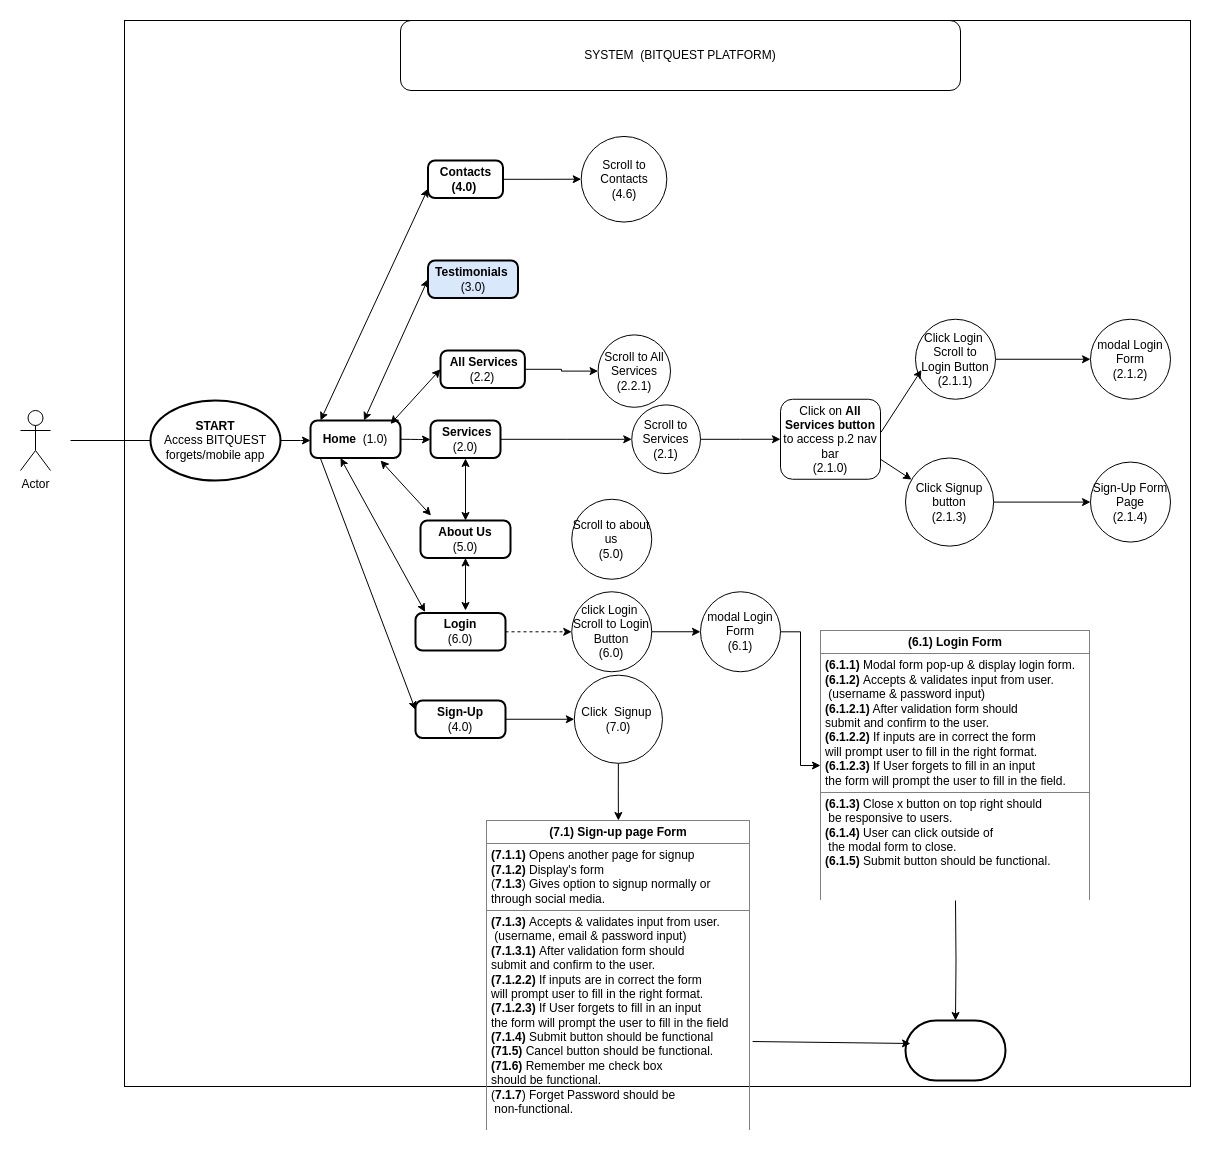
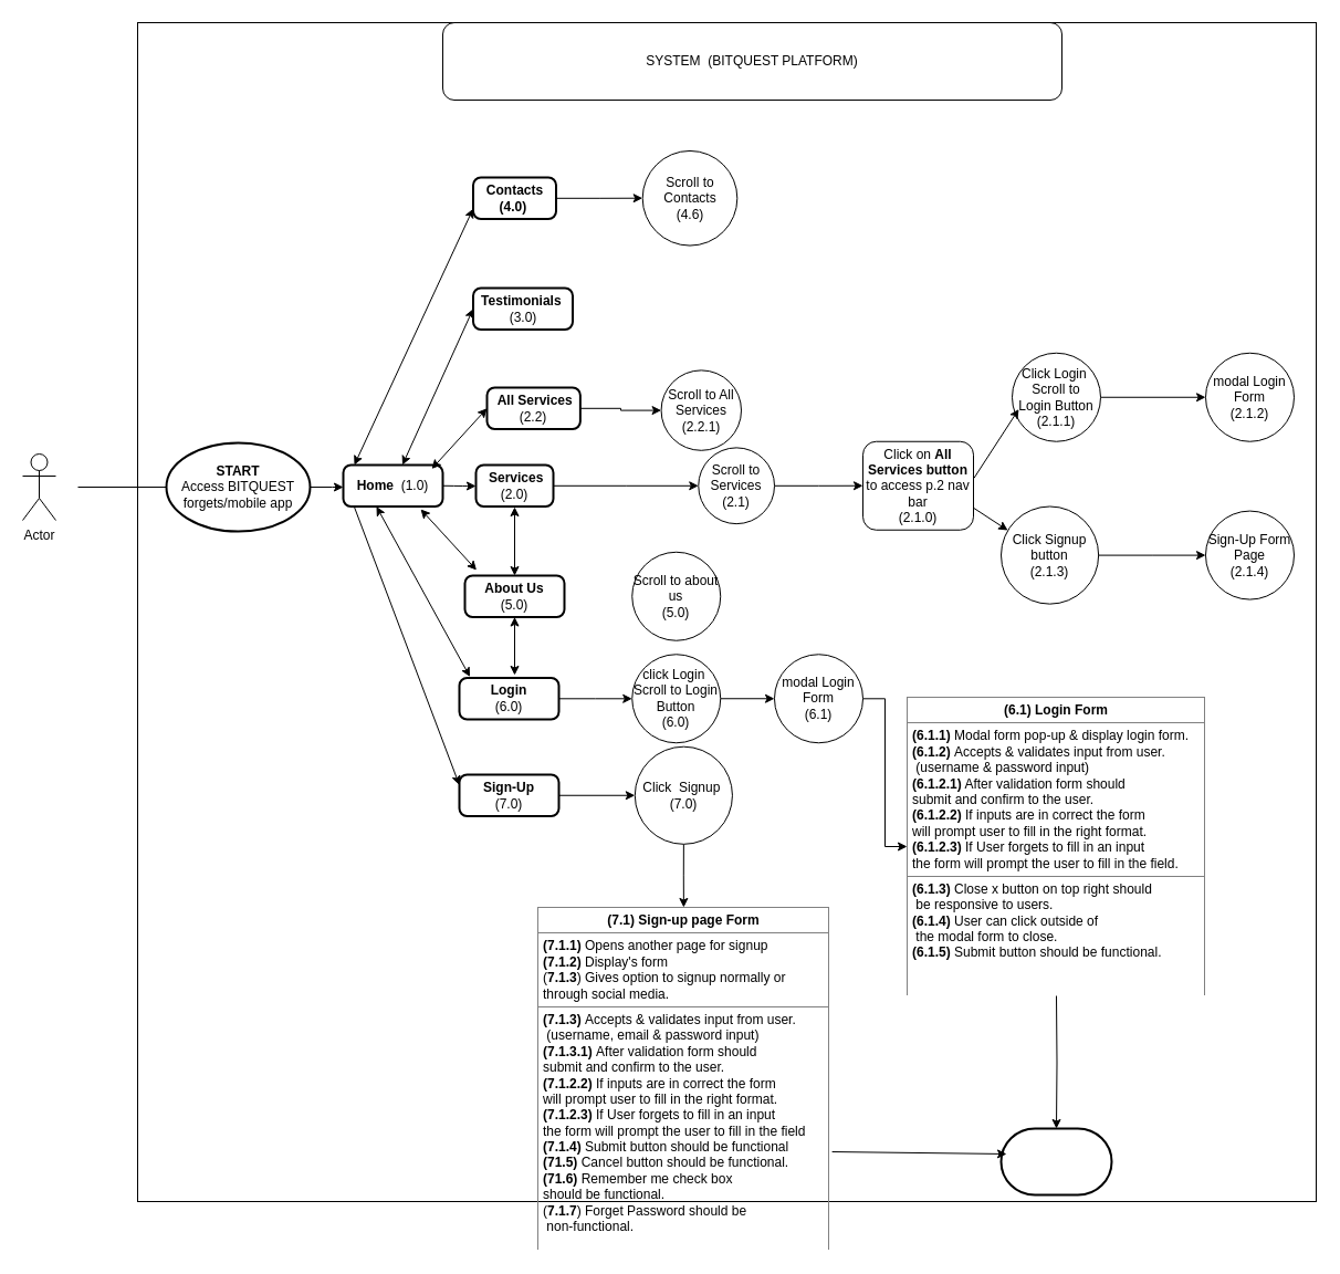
  <mxCell id="0" />
  <mxCell id="1" parent="0" />
  <mxCell id="2" value="" style="whiteSpace=wrap;html=1;aspect=fixed;" parent="1" vertex="1"><mxGeometry x="124" y="20" width="1066" height="1066" as="geometry" /></mxCell>
  <mxCell id="3" value="SYSTEM&amp;nbsp; (BITQUEST PLATFORM)" style="rounded=1;whiteSpace=wrap;html=1;" parent="1" vertex="1"><mxGeometry x="400" y="20" width="560" height="70" as="geometry" /></mxCell>
  <mxCell id="4" value="Actor" style="shape=umlActor;verticalLabelPosition=bottom;verticalAlign=top;html=1;outlineConnect=0;" parent="1" vertex="1"><mxGeometry x="20" y="410" width="30" height="60" as="geometry" /></mxCell>
  <mxCell id="5" value="" style="edgeStyle=orthogonalEdgeStyle;rounded=0;orthogonalLoop=1;jettySize=auto;html=1;" parent="1" source="6" edge="1"><mxGeometry relative="1" as="geometry"><mxPoint x="310" y="440" as="targetPoint" /></mxGeometry></mxCell>
  <mxCell id="6" value="&lt;b&gt;START&lt;/b&gt;&lt;br&gt;Access BITQUEST forgets/mobile app" style="strokeWidth=2;html=1;shape=mxgraph.flowchart.start_1;whiteSpace=wrap;" parent="1" vertex="1"><mxGeometry x="150" y="400" width="130" height="80" as="geometry" /></mxCell>
  <mxCell id="7" value="" style="endArrow=none;html=1;" parent="1" edge="1"><mxGeometry width="50" height="50" relative="1" as="geometry"><mxPoint x="70" y="440" as="sourcePoint" /><mxPoint x="150" y="440" as="targetPoint" /></mxGeometry></mxCell>
  <mxCell id="8" value="" style="edgeStyle=orthogonalEdgeStyle;rounded=0;orthogonalLoop=1;jettySize=auto;html=1;" parent="1" source="9" target="14" edge="1"><mxGeometry relative="1" as="geometry" /></mxCell>
  <mxCell id="9" value="&amp;nbsp;&lt;b&gt;Services&lt;/b&gt;&lt;br&gt;(2.0)" style="rounded=1;whiteSpace=wrap;html=1;absoluteArcSize=1;arcSize=14;strokeWidth=2;" parent="1" vertex="1"><mxGeometry x="430" y="420" width="70" height="37.5" as="geometry" /></mxCell>
  <mxCell id="10" style="edgeStyle=orthogonalEdgeStyle;rounded=0;orthogonalLoop=1;jettySize=auto;html=1;exitX=0.5;exitY=1;exitDx=0;exitDy=0;" parent="1" edge="1"><mxGeometry relative="1" as="geometry"><mxPoint x="330" y="450" as="sourcePoint" /><mxPoint x="330" y="450" as="targetPoint" /></mxGeometry></mxCell>
  <mxCell id="11" value="&lt;b&gt;About Us&lt;/b&gt;&lt;br&gt;(5.0)" style="rounded=1;whiteSpace=wrap;html=1;absoluteArcSize=1;arcSize=14;strokeWidth=2;" parent="1" vertex="1"><mxGeometry x="420" y="520" width="90" height="37.5" as="geometry" /></mxCell>
  <mxCell id="12" value="&lt;b&gt;Home&amp;nbsp; &lt;/b&gt;(1.0)" style="rounded=1;whiteSpace=wrap;html=1;absoluteArcSize=1;arcSize=14;strokeWidth=2;" parent="1" vertex="1"><mxGeometry x="310" y="420" width="90" height="37.5" as="geometry" /></mxCell>
  <mxCell id="13" value="" style="edgeStyle=orthogonalEdgeStyle;rounded=0;orthogonalLoop=1;jettySize=auto;html=1;entryX=0;entryY=0.5;entryDx=0;entryDy=0;" parent="1" source="14" edge="1" target="40"><mxGeometry relative="1" as="geometry"><mxPoint x="720.63" y="438.75" as="targetPoint" /></mxGeometry></mxCell>
  <mxCell id="14" value="Scroll to Services&lt;br&gt;(2.1)" style="ellipse;whiteSpace=wrap;html=1;aspect=fixed;" parent="1" vertex="1"><mxGeometry x="631.25" y="404.38" width="68.75" height="68.75" as="geometry" /></mxCell>
  <mxCell id="15" value="" style="endArrow=classic;html=1;exitX=1;exitY=0.5;exitDx=0;exitDy=0;" parent="1" source="12" edge="1"><mxGeometry width="50" height="50" relative="1" as="geometry"><mxPoint x="400" y="460" as="sourcePoint" /><mxPoint x="430" y="439" as="targetPoint" /><Array as="points"><mxPoint x="420" y="439" /></Array></mxGeometry></mxCell>
  <mxCell id="16" value="Scroll to about us&lt;br&gt;(5.0)" style="ellipse;whiteSpace=wrap;html=1;aspect=fixed;" parent="1" vertex="1"><mxGeometry x="571.24" y="498.75" width="80" height="80" as="geometry" /></mxCell>
  <mxCell id="17" value="" style="edgeStyle=orthogonalEdgeStyle;rounded=0;orthogonalLoop=1;jettySize=auto;html=1;" parent="1" target="20" edge="1"><mxGeometry relative="1" as="geometry"><mxPoint x="955" y="900" as="sourcePoint" /></mxGeometry></mxCell>
  <mxCell id="18" value="&lt;table border=&quot;1&quot; width=&quot;100%&quot; cellpadding=&quot;4&quot; style=&quot;width: 100% ; height: 100% ; border-collapse: collapse&quot;&gt;&lt;tbody&gt;&lt;tr&gt;&lt;th align=&quot;center&quot;&gt;(6.1) Login Form&lt;/th&gt;&lt;/tr&gt;&lt;tr&gt;&lt;td&gt;&lt;b&gt;(6.1.1)&lt;/b&gt;&amp;nbsp;Modal form pop-up &amp;amp; display login form.&amp;nbsp;&lt;br&gt;&lt;b&gt;(6.1.2) &lt;/b&gt;Accepts &amp;amp;&lt;b&gt;&amp;nbsp;&lt;/b&gt;validates input from user.&lt;br&gt;&amp;nbsp;(username &amp;amp; password input)&lt;br&gt;&lt;b&gt;(6.1.2.1)&lt;/b&gt; After validation form should &lt;br&gt;submit and confirm to the user.&lt;br&gt;&lt;b&gt;(6.1.2.2)&lt;/b&gt;&amp;nbsp;If inputs are in correct the form&lt;br&gt;will prompt user to fill in the right format.&lt;br&gt;&lt;b&gt;(6.1.2.3)&lt;/b&gt;&amp;nbsp;If User forgets to fill in an input&lt;br&gt;the form will prompt the user to fill in the field.&lt;/td&gt;&lt;/tr&gt;&lt;tr&gt;&lt;td&gt;&lt;b&gt;(6.1.3) &lt;/b&gt;Close x button on top right&lt;b&gt;&amp;nbsp;&lt;/b&gt;should&lt;br&gt;&amp;nbsp;be responsive to users.&lt;br&gt;&lt;b&gt;(6.1.4) &lt;/b&gt;User can click outside of&lt;br&gt;&amp;nbsp;the modal form to close.&lt;br&gt;&lt;b&gt;(6.1.5)&lt;/b&gt; Submit button should be functional.&lt;br&gt;&lt;br&gt;&lt;br&gt;&lt;/td&gt;&lt;/tr&gt;&lt;/tbody&gt;&lt;/table&gt;" style="text;html=1;strokeColor=none;fillColor=none;overflow=fill;" parent="1" vertex="1"><mxGeometry x="820" y="630" width="270" height="270" as="geometry" /></mxCell>
  <mxCell id="19" value="Scroll to Contacts&lt;br&gt;(4.6)" style="ellipse;whiteSpace=wrap;html=1;aspect=fixed;" parent="1" vertex="1"><mxGeometry x="580.7" y="135.94" width="85.62" height="85.62" as="geometry" /></mxCell>
  <mxCell id="20" value="" style="strokeWidth=2;html=1;shape=mxgraph.flowchart.terminator;whiteSpace=wrap;" parent="1" vertex="1"><mxGeometry x="905" y="1020" width="100" height="60" as="geometry" /></mxCell>
  <mxCell id="21" value="&lt;table border=&quot;1&quot; width=&quot;100%&quot; cellpadding=&quot;4&quot; style=&quot;width: 100% ; height: 100% ; border-collapse: collapse&quot;&gt;&lt;tbody&gt;&lt;tr&gt;&lt;th align=&quot;center&quot;&gt;(7.1) Sign-up page Form&lt;/th&gt;&lt;/tr&gt;&lt;tr&gt;&lt;td&gt;&lt;b&gt;(7.1.1)&lt;/b&gt;&amp;nbsp;Opens another page for signup&lt;br&gt;&lt;b&gt;(7.1.2) &lt;/b&gt;Display's form&lt;br&gt;(&lt;b&gt;7.1.3&lt;/b&gt;) Gives option to signup normally or &lt;br&gt;through social media.&amp;nbsp;&lt;/td&gt;&lt;/tr&gt;&lt;tr&gt;&lt;td&gt;&lt;b&gt;(7.1.3)&amp;nbsp;&lt;/b&gt;Accepts &amp;amp;&lt;b&gt;&amp;nbsp;&lt;/b&gt;validates input from user.&lt;br&gt;&amp;nbsp;(username, email &amp;amp; password input)&lt;br&gt;&lt;b&gt;(7.1.3.1)&lt;/b&gt;&amp;nbsp;After validation form should&amp;nbsp;&lt;br&gt;submit and confirm to the user.&lt;br&gt;&lt;b&gt;(7.1.2.2)&lt;/b&gt;&amp;nbsp;If inputs are in correct the form&lt;br&gt;will prompt user to fill in the right format.&lt;br&gt;&lt;b&gt;(7.1.2.3)&lt;/b&gt;&amp;nbsp;If User forgets to fill in an input&lt;br&gt;the form will prompt the user to fill in the field&lt;br&gt;&lt;b&gt;(7.1.4)&lt;/b&gt;&amp;nbsp;Submit button should be functional&lt;br&gt;&lt;b&gt;(71.5)&lt;/b&gt;&amp;nbsp;Cancel button should be functional.&lt;br&gt;&lt;b&gt;(71.6)&lt;/b&gt;&amp;nbsp;Remember me check box&lt;br&gt;should be functional.&lt;br&gt;(&lt;b&gt;7.1.7&lt;/b&gt;) Forget Password should be&lt;br&gt;&amp;nbsp;non-functional.&lt;br&gt;&lt;br&gt;&lt;/td&gt;&lt;/tr&gt;&lt;/tbody&gt;&lt;/table&gt;" style="text;html=1;strokeColor=none;fillColor=none;overflow=fill;" parent="1" vertex="1"><mxGeometry x="485.77" y="820" width="264.23" height="310" as="geometry" /></mxCell>
  <mxCell id="22" value="" style="edgeStyle=orthogonalEdgeStyle;rounded=0;orthogonalLoop=1;jettySize=auto;html=1;" parent="1" source="23" target="19" edge="1"><mxGeometry relative="1" as="geometry" /></mxCell>
  <mxCell id="23" value="&lt;b&gt;Contacts&lt;br&gt;(4.0)&amp;nbsp;&lt;/b&gt;" style="rounded=1;whiteSpace=wrap;html=1;absoluteArcSize=1;arcSize=14;strokeWidth=2;" parent="1" vertex="1"><mxGeometry x="427.5" y="160" width="75" height="37.5" as="geometry" /></mxCell>
- <mxCell id="24" value="&lt;b&gt;Testimonials&amp;nbsp;&lt;/b&gt;&lt;br&gt;(3.0)" style="rounded=1;whiteSpace=wrap;html=1;absoluteArcSize=1;arcSize=14;strokeWidth=2;fillColor=#dae8fc;" parent="1" vertex="1"><mxGeometry x="427.5" y="260" width="90" height="37.5" as="geometry" /></mxCell>
- <mxCell id="25" value="" style="edgeStyle=orthogonalEdgeStyle;rounded=0;orthogonalLoop=1;jettySize=auto;html=1;dashed=1;" parent="1" source="26" target="30" edge="1"><mxGeometry relative="1" as="geometry" /></mxCell>
+ <mxCell id="24" value="&lt;b&gt;Testimonials&amp;nbsp;&lt;/b&gt;&lt;br&gt;(3.0)" style="rounded=1;whiteSpace=wrap;html=1;absoluteArcSize=1;arcSize=14;strokeWidth=2;" parent="1" vertex="1"><mxGeometry x="427.5" y="260" width="90" height="37.5" as="geometry" /></mxCell>
+ <mxCell id="25" value="" style="edgeStyle=orthogonalEdgeStyle;rounded=0;orthogonalLoop=1;jettySize=auto;html=1;" parent="1" source="26" target="30" edge="1"><mxGeometry relative="1" as="geometry" /></mxCell>
  <mxCell id="26" value="&lt;b&gt;Login&lt;/b&gt;&lt;br&gt;(6.0)" style="rounded=1;whiteSpace=wrap;html=1;absoluteArcSize=1;arcSize=14;strokeWidth=2;" parent="1" vertex="1"><mxGeometry x="415" y="612.5" width="90" height="37.5" as="geometry" /></mxCell>
  <mxCell id="27" value="" style="edgeStyle=orthogonalEdgeStyle;rounded=0;orthogonalLoop=1;jettySize=auto;html=1;" parent="1" source="28" target="32" edge="1"><mxGeometry relative="1" as="geometry" /></mxCell>
- <mxCell id="28" value="&lt;b&gt;Sign-Up&lt;/b&gt;&lt;br&gt;(4.0)" style="rounded=1;whiteSpace=wrap;html=1;absoluteArcSize=1;arcSize=14;strokeWidth=2;" parent="1" vertex="1"><mxGeometry x="415" y="700" width="90" height="37.5" as="geometry" /></mxCell>
+ <mxCell id="28" value="&lt;b&gt;Sign-Up&lt;/b&gt;&lt;br&gt;(7.0)" style="rounded=1;whiteSpace=wrap;html=1;absoluteArcSize=1;arcSize=14;strokeWidth=2;" parent="1" vertex="1"><mxGeometry x="415" y="700" width="90" height="37.5" as="geometry" /></mxCell>
  <mxCell id="29" value="" style="edgeStyle=orthogonalEdgeStyle;rounded=0;orthogonalLoop=1;jettySize=auto;html=1;" parent="1" source="30" target="42" edge="1"><mxGeometry relative="1" as="geometry" /></mxCell>
  <mxCell id="30" value="click Login&amp;nbsp;&lt;br&gt;Scroll to Login Button&lt;br&gt;(6.0)" style="ellipse;whiteSpace=wrap;html=1;aspect=fixed;" parent="1" vertex="1"><mxGeometry x="571.24" y="591.25" width="80" height="80" as="geometry" /></mxCell>
  <mxCell id="31" value="" style="edgeStyle=orthogonalEdgeStyle;rounded=0;orthogonalLoop=1;jettySize=auto;html=1;" parent="1" source="32" target="21" edge="1"><mxGeometry relative="1" as="geometry" /></mxCell>
  <mxCell id="32" value="Click&amp;nbsp; Signup&amp;nbsp;&lt;br&gt;(7.0)" style="ellipse;whiteSpace=wrap;html=1;aspect=fixed;" parent="1" vertex="1"><mxGeometry x="573.82" y="674.69" width="88.13" height="88.13" as="geometry" /></mxCell>
  <mxCell id="33" value="" style="endArrow=classic;startArrow=classic;html=1;exitX=0.5;exitY=0;exitDx=0;exitDy=0;" parent="1" source="11" edge="1"><mxGeometry width="50" height="50" relative="1" as="geometry"><mxPoint x="420" y="507.5" as="sourcePoint" /><mxPoint x="465" y="458" as="targetPoint" /></mxGeometry></mxCell>
  <mxCell id="34" value="" style="endArrow=classic;startArrow=classic;html=1;entryX=0.5;entryY=1;entryDx=0;entryDy=0;" parent="1" target="11" edge="1"><mxGeometry width="50" height="50" relative="1" as="geometry"><mxPoint x="465" y="610" as="sourcePoint" /><mxPoint x="464.5" y="557.5" as="targetPoint" /></mxGeometry></mxCell>
  <mxCell id="35" value="" style="endArrow=classic;startArrow=classic;html=1;exitX=0.117;exitY=-0.133;exitDx=0;exitDy=0;exitPerimeter=0;" parent="1" source="11" edge="1"><mxGeometry width="50" height="50" relative="1" as="geometry"><mxPoint x="330" y="510" as="sourcePoint" /><mxPoint x="380" y="460" as="targetPoint" /></mxGeometry></mxCell>
  <mxCell id="36" value="" style="endArrow=classic;startArrow=classic;html=1;exitX=0;exitY=0.5;exitDx=0;exitDy=0;" parent="1" source="24" target="12" edge="1"><mxGeometry width="50" height="50" relative="1" as="geometry"><mxPoint x="440.53" y="525.013" as="sourcePoint" /><mxPoint x="390" y="470" as="targetPoint" /></mxGeometry></mxCell>
  <mxCell id="37" value="" style="endArrow=classic;startArrow=classic;html=1;entryX=0;entryY=0.75;entryDx=0;entryDy=0;" parent="1" target="23" edge="1"><mxGeometry width="50" height="50" relative="1" as="geometry"><mxPoint x="320" y="420" as="sourcePoint" /><mxPoint x="200" y="267.5" as="targetPoint" /></mxGeometry></mxCell>
  <mxCell id="38" value="" style="endArrow=classic;startArrow=classic;html=1;exitX=0.106;exitY=-0.027;exitDx=0;exitDy=0;exitPerimeter=0;" parent="1" source="26" edge="1"><mxGeometry width="50" height="50" relative="1" as="geometry"><mxPoint x="390.53" y="512.513" as="sourcePoint" /><mxPoint x="340" y="457.5" as="targetPoint" /></mxGeometry></mxCell>
  <mxCell id="39" value="" style="endArrow=classic;html=1;entryX=0;entryY=0.25;entryDx=0;entryDy=0;" parent="1" target="28" edge="1"><mxGeometry width="50" height="50" relative="1" as="geometry"><mxPoint x="320" y="458" as="sourcePoint" /><mxPoint x="370" y="460" as="targetPoint" /></mxGeometry></mxCell>
  <mxCell id="40" value="Click on &lt;b&gt;All&lt;/b&gt; &lt;b&gt;Services button&lt;/b&gt; to access p.2 nav bar&lt;br&gt;(2.1.0)" style="rounded=1;whiteSpace=wrap;html=1;" parent="1" vertex="1"><mxGeometry x="780" y="398.75" width="100" height="80" as="geometry" /></mxCell>
  <mxCell id="41" value="" style="edgeStyle=orthogonalEdgeStyle;rounded=0;orthogonalLoop=1;jettySize=auto;html=1;" parent="1" source="42" target="18" edge="1"><mxGeometry relative="1" as="geometry" /></mxCell>
  <mxCell id="42" value="modal Login Form&lt;br&gt;(6.1)" style="ellipse;whiteSpace=wrap;html=1;aspect=fixed;" parent="1" vertex="1"><mxGeometry x="700" y="591.25" width="80" height="80" as="geometry" /></mxCell>
  <mxCell id="43" value="modal Login Form&lt;br&gt;(2.1.2)" style="ellipse;whiteSpace=wrap;html=1;aspect=fixed;" parent="1" vertex="1"><mxGeometry x="1090" y="318.75" width="80" height="80" as="geometry" /></mxCell>
  <mxCell id="44" value="Sign-Up Form&lt;br&gt;Page&lt;br&gt;(2.1.4)" style="ellipse;whiteSpace=wrap;html=1;aspect=fixed;" parent="1" vertex="1"><mxGeometry x="1090" y="461.57" width="80" height="80" as="geometry" /></mxCell>
  <mxCell id="45" value="" style="edgeStyle=orthogonalEdgeStyle;rounded=0;orthogonalLoop=1;jettySize=auto;html=1;" parent="1" source="46" target="43" edge="1"><mxGeometry relative="1" as="geometry" /></mxCell>
  <mxCell id="46" value="Click Login&amp;nbsp;&lt;br&gt;Scroll to&lt;br&gt;Login Button&lt;br&gt;(2.1.1)" style="ellipse;whiteSpace=wrap;html=1;aspect=fixed;" parent="1" vertex="1"><mxGeometry x="915" y="318.75" width="80" height="80" as="geometry" /></mxCell>
  <mxCell id="47" value="" style="edgeStyle=orthogonalEdgeStyle;rounded=0;orthogonalLoop=1;jettySize=auto;html=1;" parent="1" source="48" target="44" edge="1"><mxGeometry relative="1" as="geometry" /></mxCell>
  <mxCell id="48" value="&amp;nbsp;Click Signup&amp;nbsp;&lt;br&gt;button&lt;br&gt;(2.1.3)" style="ellipse;whiteSpace=wrap;html=1;aspect=fixed;" parent="1" vertex="1"><mxGeometry x="905" y="457.5" width="88.13" height="88.13" as="geometry" /></mxCell>
  <mxCell id="49" value="" style="endArrow=classic;html=1;exitX=1.005;exitY=0.413;exitDx=0;exitDy=0;exitPerimeter=0;entryX=0.075;entryY=0.634;entryDx=0;entryDy=0;entryPerimeter=0;" parent="1" source="40" edge="1" target="46"><mxGeometry width="50" height="50" relative="1" as="geometry"><mxPoint x="810" y="420" as="sourcePoint" /><mxPoint x="850" y="380" as="targetPoint" /></mxGeometry></mxCell>
  <mxCell id="50" value="" style="endArrow=classic;html=1;entryX=0.069;entryY=0.245;entryDx=0;entryDy=0;entryPerimeter=0;exitX=1;exitY=0.75;exitDx=0;exitDy=0;" parent="1" source="40" target="48" edge="1"><mxGeometry width="50" height="50" relative="1" as="geometry"><mxPoint x="820" y="430" as="sourcePoint" /><mxPoint x="860" y="390" as="targetPoint" /></mxGeometry></mxCell>
  <mxCell id="51" value="" style="endArrow=classic;html=1;exitX=1.008;exitY=0.713;exitDx=0;exitDy=0;exitPerimeter=0;" parent="1" source="21" edge="1"><mxGeometry width="50" height="50" relative="1" as="geometry"><mxPoint x="750" y="1070" as="sourcePoint" /><mxPoint x="910" y="1043" as="targetPoint" /></mxGeometry></mxCell>
  <mxCell id="52" value="" style="edgeStyle=orthogonalEdgeStyle;rounded=0;orthogonalLoop=1;jettySize=auto;html=1;" edge="1" parent="1" source="53" target="55"><mxGeometry relative="1" as="geometry" /></mxCell>
  <mxCell id="53" value="&amp;nbsp;&lt;b&gt;All&lt;/b&gt;&amp;nbsp;&lt;b&gt;Services&lt;/b&gt;&lt;br&gt;(2.2)" style="rounded=1;whiteSpace=wrap;html=1;absoluteArcSize=1;arcSize=14;strokeWidth=2;" vertex="1" parent="1"><mxGeometry x="440" y="350" width="84.38" height="37.5" as="geometry" /></mxCell>
  <mxCell id="54" value="" style="endArrow=classic;startArrow=classic;html=1;exitX=0.889;exitY=0.093;exitDx=0;exitDy=0;exitPerimeter=0;entryX=0;entryY=0.5;entryDx=0;entryDy=0;" edge="1" parent="1" source="12" target="53"><mxGeometry width="50" height="50" relative="1" as="geometry"><mxPoint x="530" y="440" as="sourcePoint" /><mxPoint x="540" y="390" as="targetPoint" /></mxGeometry></mxCell>
  <mxCell id="55" value="Scroll to All Services&lt;br&gt;(2.2.1)" style="ellipse;whiteSpace=wrap;html=1;aspect=fixed;" vertex="1" parent="1"><mxGeometry x="597.57" y="334.37" width="72.43" height="72.43" as="geometry" /></mxCell>
